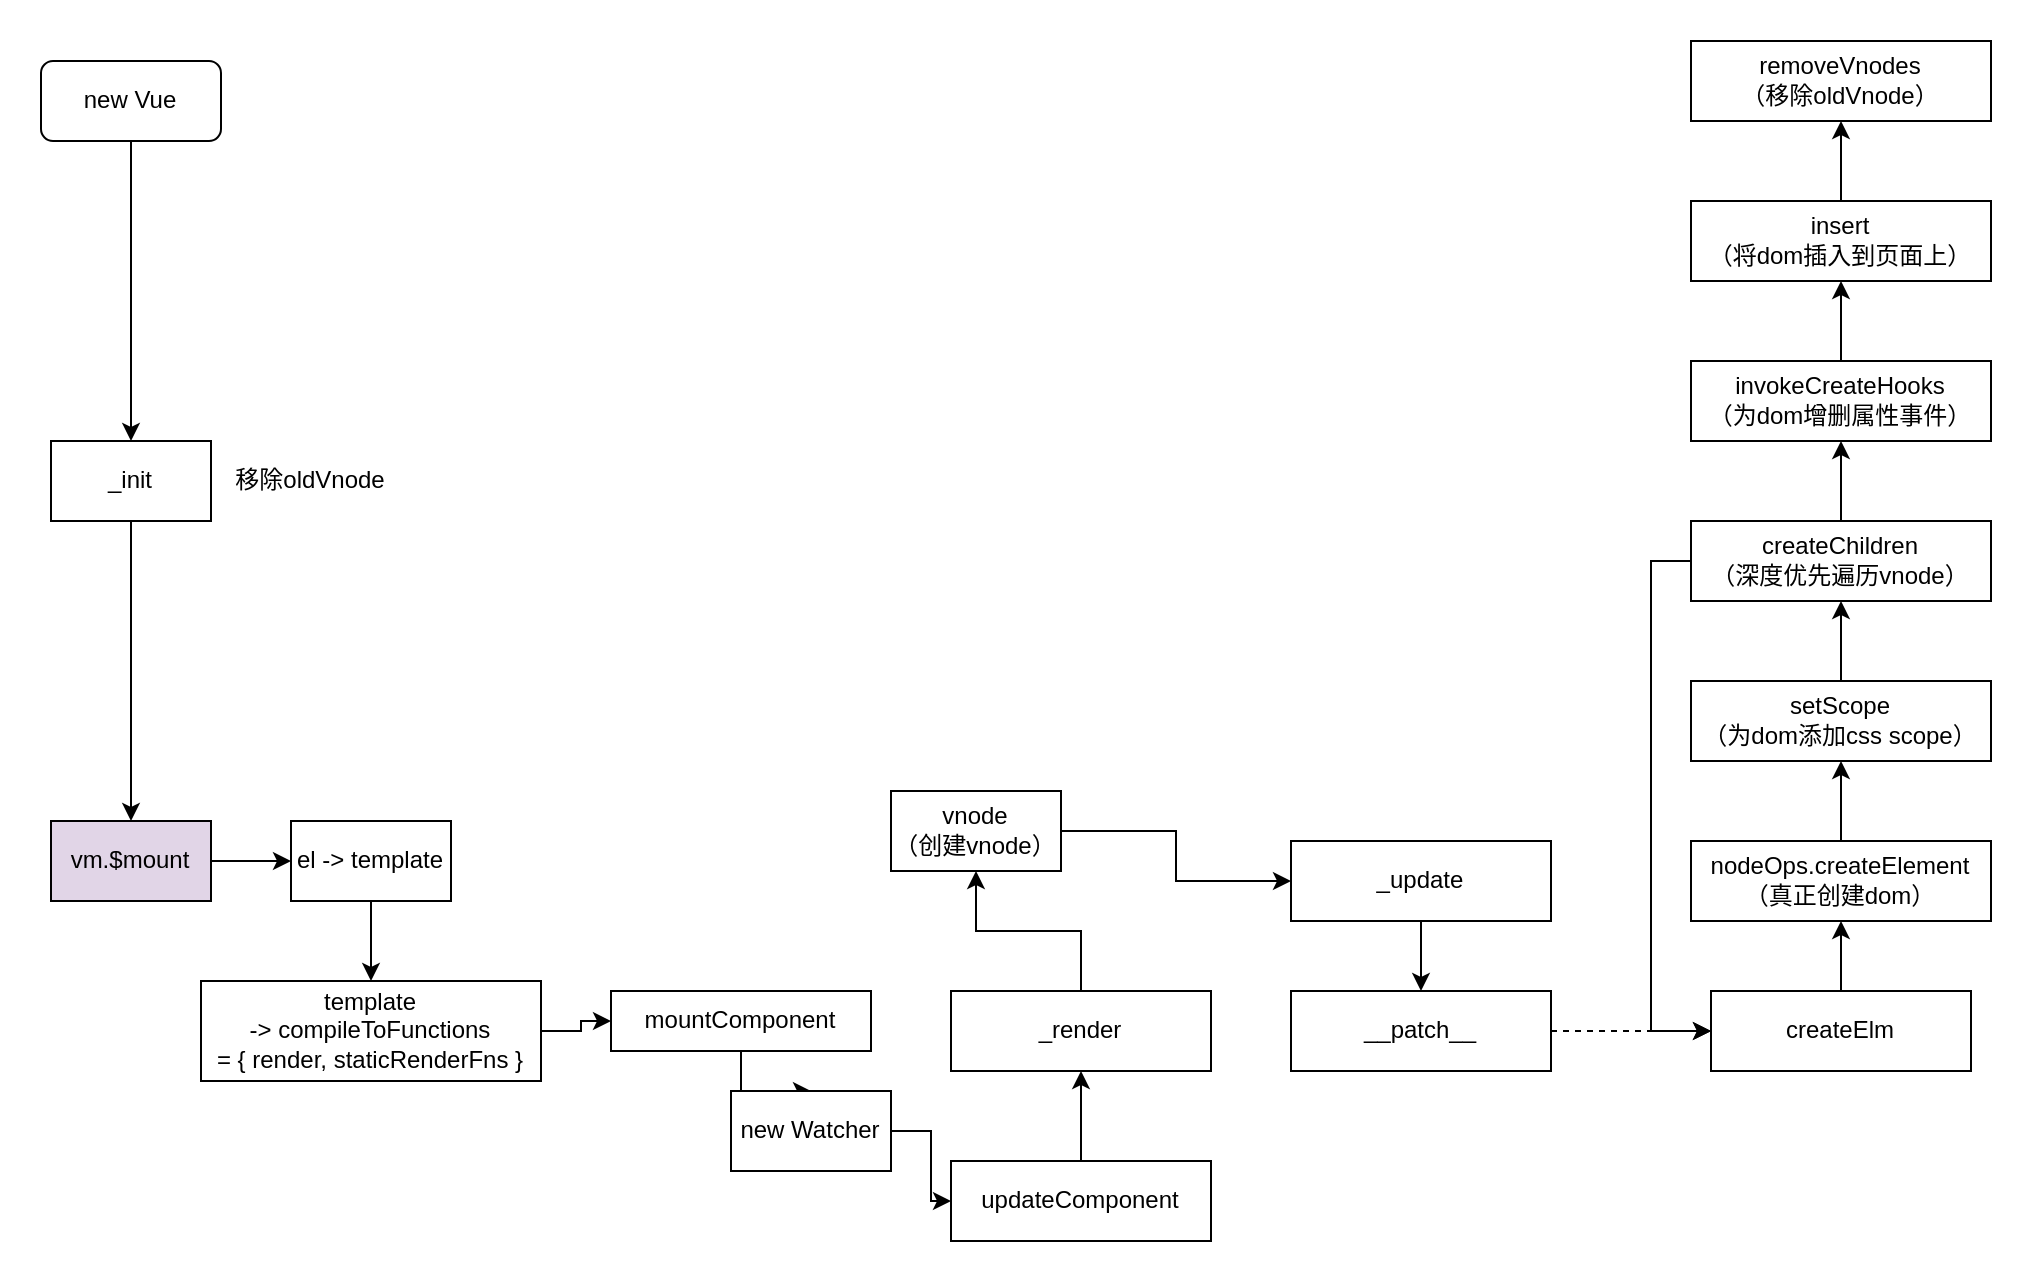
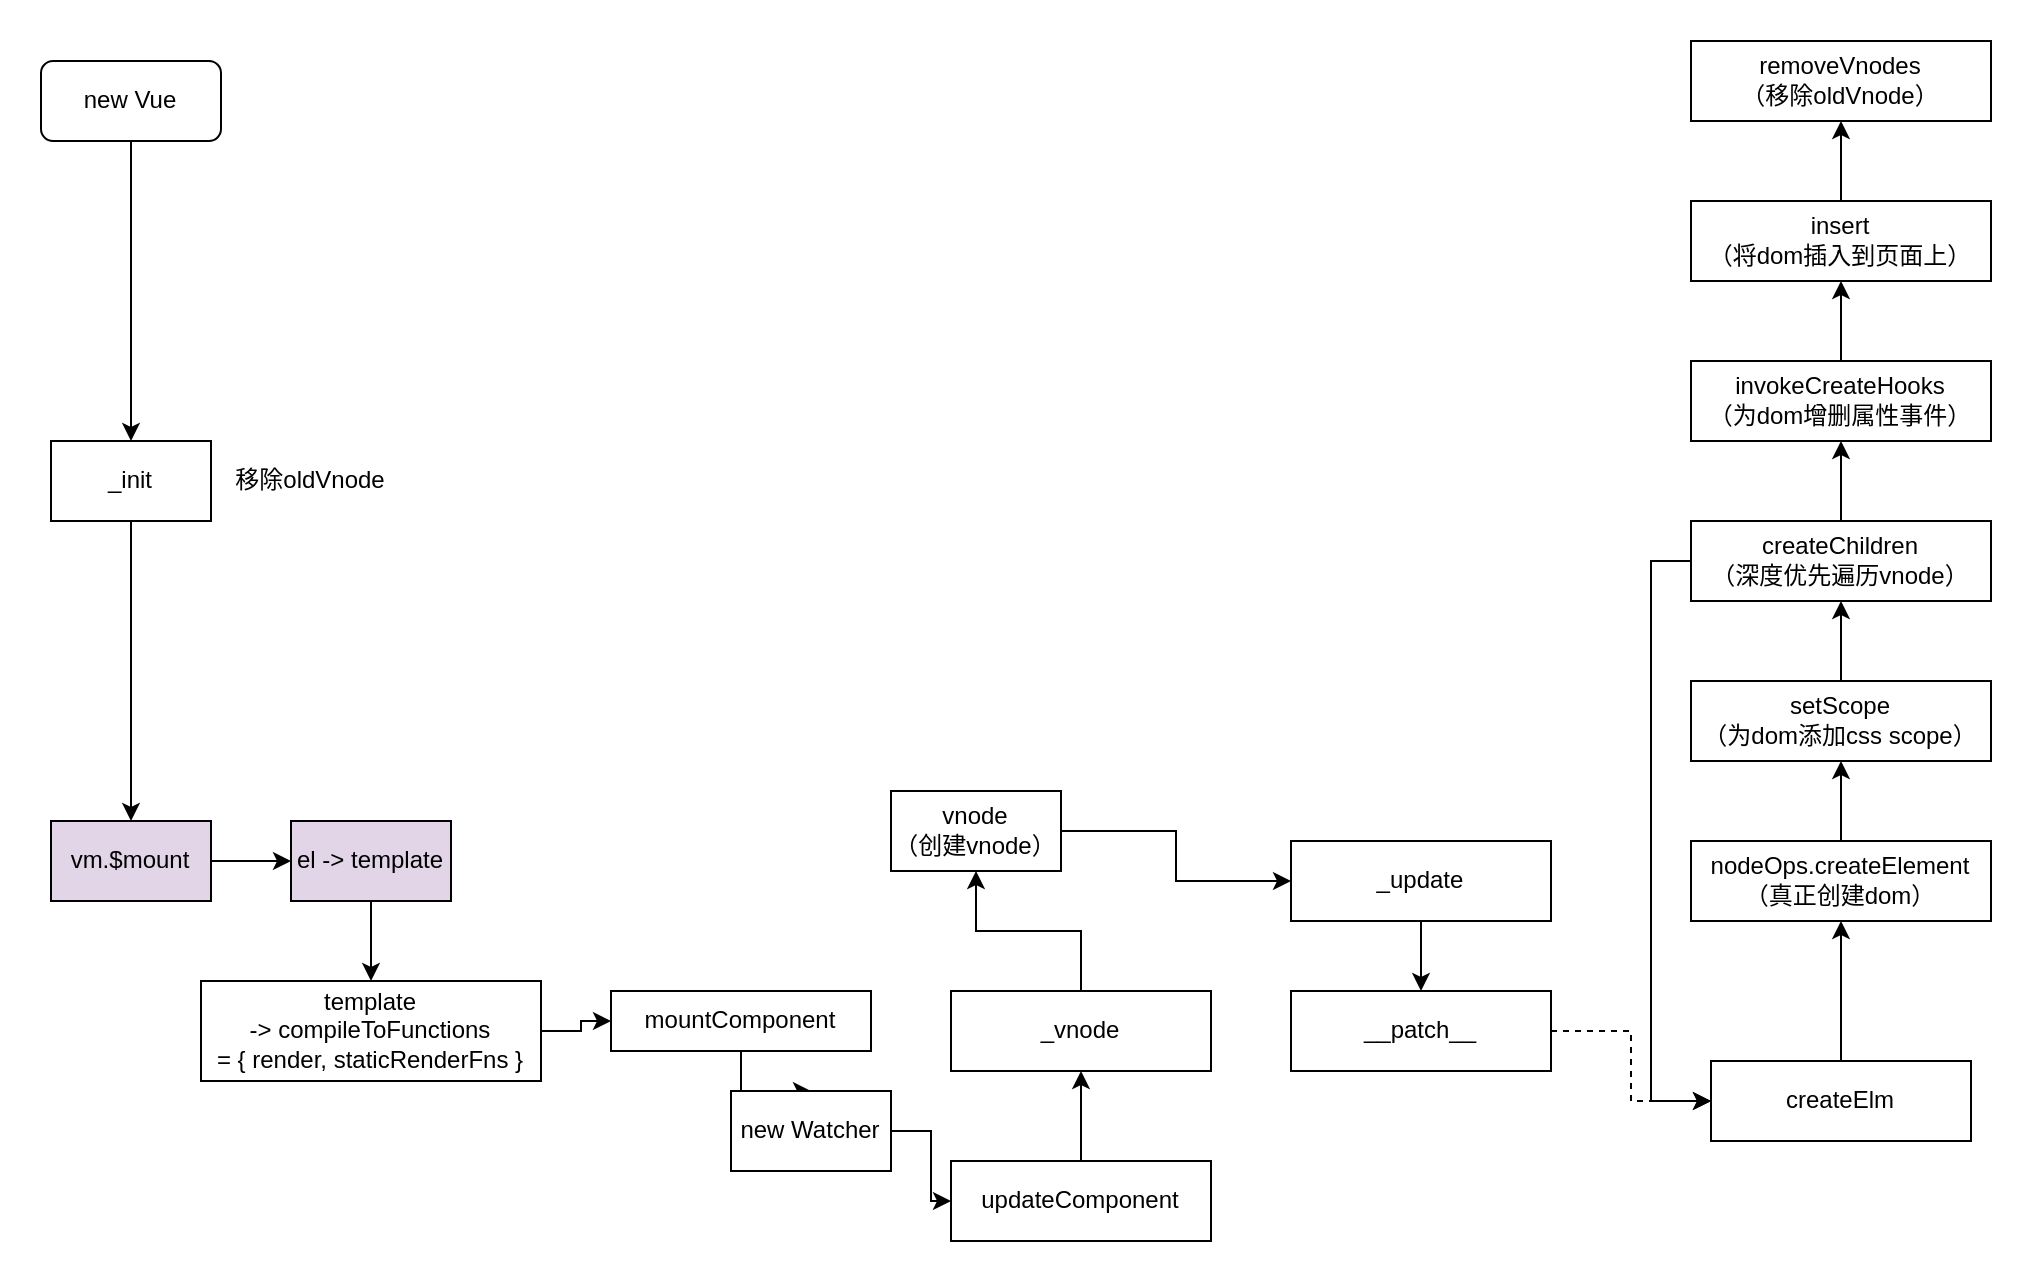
  <mxCell id="0" />
  <mxCell id="1" parent="0" />
  <mxCell id="2" style="edgeStyle=orthogonalEdgeStyle;rounded=0;orthogonalLoop=1;jettySize=auto;html=1;exitX=0.5;exitY=1;exitDx=0;exitDy=0;entryX=0.5;entryY=0;entryDx=0;entryDy=0;" parent="1" source="3" target="5" edge="1"><mxGeometry relative="1" as="geometry" /></mxCell>
  <mxCell id="3" value="new Vue" style="rounded=1;whiteSpace=wrap;html=1;" parent="1" vertex="1"><mxGeometry x="20" y="30" width="90" height="40" as="geometry" /></mxCell>
  <mxCell id="4" style="edgeStyle=orthogonalEdgeStyle;rounded=0;orthogonalLoop=1;jettySize=auto;html=1;exitX=0.5;exitY=1;exitDx=0;exitDy=0;entryX=0.5;entryY=0;entryDx=0;entryDy=0;fontSize=10;" parent="1" source="5" target="8" edge="1"><mxGeometry relative="1" as="geometry" /></mxCell>
  <mxCell id="5" value="_init" style="rounded=0;whiteSpace=wrap;html=1;" parent="1" vertex="1"><mxGeometry x="25" y="220" width="80" height="40" as="geometry" /></mxCell>
  <mxCell id="6" value="&lt;font style=&quot;font-size: 12px&quot;&gt;移除oldVnode&lt;/font&gt;" style="text;html=1;strokeColor=none;fillColor=none;align=center;verticalAlign=middle;whiteSpace=wrap;rounded=0;fontSize=10;" parent="1" vertex="1"><mxGeometry x="110" y="230" width="90" height="20" as="geometry" /></mxCell>
  <mxCell id="7" value="" style="edgeStyle=orthogonalEdgeStyle;rounded=0;orthogonalLoop=1;jettySize=auto;html=1;fontSize=10;" parent="1" source="8" target="10" edge="1"><mxGeometry relative="1" as="geometry" /></mxCell>
  <mxCell id="8" value="vm.$mount" style="rounded=0;whiteSpace=wrap;html=1;fillColor=#e1d5e7;" parent="1" vertex="1"><mxGeometry x="25" y="410" width="80" height="40" as="geometry" /></mxCell>
  <mxCell id="9" value="" style="edgeStyle=orthogonalEdgeStyle;rounded=0;orthogonalLoop=1;jettySize=auto;html=1;fontSize=10;" parent="1" source="10" target="12" edge="1"><mxGeometry relative="1" as="geometry" /></mxCell>
- <mxCell id="10" value="el -&amp;gt; template" style="rounded=0;whiteSpace=wrap;html=1;" parent="1" vertex="1"><mxGeometry x="145" y="410" width="80" height="40" as="geometry" /></mxCell>
+ <mxCell id="10" value="el -&amp;gt; template" style="rounded=0;whiteSpace=wrap;html=1;fillColor=#e1d5e7;" parent="1" vertex="1"><mxGeometry x="145" y="410" width="80" height="40" as="geometry" /></mxCell>
  <mxCell id="11" value="" style="edgeStyle=orthogonalEdgeStyle;rounded=0;orthogonalLoop=1;jettySize=auto;html=1;fontSize=10;" parent="1" source="12" target="14" edge="1"><mxGeometry relative="1" as="geometry" /></mxCell>
  <mxCell id="12" value="template&lt;br&gt;-&amp;gt; compileToFunctions&lt;br&gt;= { render,&amp;nbsp;staticRenderFns }" style="rounded=0;whiteSpace=wrap;html=1;" parent="1" vertex="1"><mxGeometry x="100" y="490" width="170" height="50" as="geometry" /></mxCell>
  <mxCell id="13" value="" style="edgeStyle=orthogonalEdgeStyle;rounded=0;orthogonalLoop=1;jettySize=auto;html=1;fontSize=10;" parent="1" source="14" target="16" edge="1"><mxGeometry relative="1" as="geometry" /></mxCell>
  <mxCell id="14" value="mountComponent" style="rounded=0;whiteSpace=wrap;html=1;" parent="1" vertex="1"><mxGeometry x="305" y="495" width="130" height="30" as="geometry" /></mxCell>
  <mxCell id="15" value="" style="edgeStyle=orthogonalEdgeStyle;rounded=0;orthogonalLoop=1;jettySize=auto;html=1;fontSize=10;" parent="1" source="16" target="18" edge="1"><mxGeometry relative="1" as="geometry" /></mxCell>
  <mxCell id="16" value="new Watcher" style="rounded=0;whiteSpace=wrap;html=1;" parent="1" vertex="1"><mxGeometry x="365" y="545" width="80" height="40" as="geometry" /></mxCell>
  <mxCell id="17" value="" style="edgeStyle=orthogonalEdgeStyle;rounded=0;orthogonalLoop=1;jettySize=auto;html=1;fontSize=10;" parent="1" source="18" target="20" edge="1"><mxGeometry relative="1" as="geometry"><Array as="points"><mxPoint x="540" y="560" /><mxPoint x="540" y="560" /></Array></mxGeometry></mxCell>
  <mxCell id="18" value="updateComponent" style="rounded=0;whiteSpace=wrap;html=1;" parent="1" vertex="1"><mxGeometry x="475" y="580" width="130" height="40" as="geometry" /></mxCell>
  <mxCell id="19" style="edgeStyle=orthogonalEdgeStyle;rounded=0;orthogonalLoop=1;jettySize=auto;html=1;exitX=0.5;exitY=0;exitDx=0;exitDy=0;entryX=0.5;entryY=1;entryDx=0;entryDy=0;fontSize=10;" parent="1" source="20" target="22" edge="1"><mxGeometry relative="1" as="geometry" /></mxCell>
- <mxCell id="20" value="_render" style="rounded=0;whiteSpace=wrap;html=1;" parent="1" vertex="1"><mxGeometry x="475" y="495" width="130" height="40" as="geometry" /></mxCell>
+ <mxCell id="20" value="_vnode" style="rounded=0;whiteSpace=wrap;html=1;" parent="1" vertex="1"><mxGeometry x="475" y="495" width="130" height="40" as="geometry" /></mxCell>
  <mxCell id="21" style="edgeStyle=orthogonalEdgeStyle;rounded=0;orthogonalLoop=1;jettySize=auto;html=1;exitX=1;exitY=0.5;exitDx=0;exitDy=0;entryX=0;entryY=0.5;entryDx=0;entryDy=0;fontSize=10;" parent="1" source="22" target="24" edge="1"><mxGeometry relative="1" as="geometry" /></mxCell>
  <mxCell id="22" value="vnode&lt;br&gt;（创建vnode）" style="rounded=0;whiteSpace=wrap;html=1;" parent="1" vertex="1"><mxGeometry x="445" y="395" width="85" height="40" as="geometry" /></mxCell>
  <mxCell id="23" style="edgeStyle=orthogonalEdgeStyle;rounded=0;orthogonalLoop=1;jettySize=auto;html=1;exitX=0.5;exitY=1;exitDx=0;exitDy=0;entryX=0.5;entryY=0;entryDx=0;entryDy=0;fontSize=10;" parent="1" source="24" target="26" edge="1"><mxGeometry relative="1" as="geometry" /></mxCell>
  <mxCell id="24" value="_update" style="rounded=0;whiteSpace=wrap;html=1;" parent="1" vertex="1"><mxGeometry x="645" y="420" width="130" height="40" as="geometry" /></mxCell>
  <mxCell id="25" value="" style="edgeStyle=orthogonalEdgeStyle;rounded=0;orthogonalLoop=1;jettySize=auto;html=1;fontSize=10;dashed=1;" parent="1" source="26" target="28" edge="1"><mxGeometry relative="1" as="geometry" /></mxCell>
  <mxCell id="26" value="__patch__" style="rounded=0;whiteSpace=wrap;html=1;" parent="1" vertex="1"><mxGeometry x="645" y="495" width="130" height="40" as="geometry" /></mxCell>
  <mxCell id="27" value="" style="edgeStyle=orthogonalEdgeStyle;rounded=0;orthogonalLoop=1;jettySize=auto;html=1;fontSize=10;" parent="1" source="28" target="30" edge="1"><mxGeometry relative="1" as="geometry" /></mxCell>
- <mxCell id="28" value="createElm" style="rounded=0;whiteSpace=wrap;html=1;" parent="1" vertex="1"><mxGeometry x="855" y="495" width="130" height="40" as="geometry" /></mxCell>
+ <mxCell id="28" value="createElm" style="rounded=0;whiteSpace=wrap;html=1;" parent="1" vertex="1"><mxGeometry x="855" y="530" width="130" height="40" as="geometry" /></mxCell>
  <mxCell id="29" style="edgeStyle=orthogonalEdgeStyle;rounded=0;orthogonalLoop=1;jettySize=auto;html=1;exitX=0.5;exitY=0;exitDx=0;exitDy=0;entryX=0.5;entryY=1;entryDx=0;entryDy=0;fontSize=10;" parent="1" source="30" target="32" edge="1"><mxGeometry relative="1" as="geometry" /></mxCell>
  <mxCell id="30" value="nodeOps.createElement&lt;br&gt;（真正创建dom）" style="rounded=0;whiteSpace=wrap;html=1;" parent="1" vertex="1"><mxGeometry x="845" y="420" width="150" height="40" as="geometry" /></mxCell>
  <mxCell id="31" style="edgeStyle=orthogonalEdgeStyle;rounded=0;orthogonalLoop=1;jettySize=auto;html=1;exitX=0.5;exitY=0;exitDx=0;exitDy=0;entryX=0.5;entryY=1;entryDx=0;entryDy=0;fontSize=10;" parent="1" source="32" target="35" edge="1"><mxGeometry relative="1" as="geometry" /></mxCell>
  <mxCell id="32" value="setScope&lt;br&gt;（为dom添加css scope）" style="rounded=0;whiteSpace=wrap;html=1;" parent="1" vertex="1"><mxGeometry x="845" y="340" width="150" height="40" as="geometry" /></mxCell>
  <mxCell id="33" style="edgeStyle=orthogonalEdgeStyle;rounded=0;orthogonalLoop=1;jettySize=auto;html=1;exitX=0;exitY=0.5;exitDx=0;exitDy=0;entryX=0;entryY=0.5;entryDx=0;entryDy=0;fontSize=10;" parent="1" source="35" target="28" edge="1"><mxGeometry relative="1" as="geometry" /></mxCell>
  <mxCell id="34" style="edgeStyle=orthogonalEdgeStyle;rounded=0;orthogonalLoop=1;jettySize=auto;html=1;exitX=0.5;exitY=0;exitDx=0;exitDy=0;entryX=0.5;entryY=1;entryDx=0;entryDy=0;fontSize=10;" parent="1" source="35" target="37" edge="1"><mxGeometry relative="1" as="geometry" /></mxCell>
  <mxCell id="35" value="createChildren&lt;br&gt;（深度优先遍历vnode）" style="rounded=0;whiteSpace=wrap;html=1;" parent="1" vertex="1"><mxGeometry x="845" y="260" width="150" height="40" as="geometry" /></mxCell>
  <mxCell id="36" style="edgeStyle=orthogonalEdgeStyle;rounded=0;orthogonalLoop=1;jettySize=auto;html=1;exitX=0.5;exitY=0;exitDx=0;exitDy=0;entryX=0.5;entryY=1;entryDx=0;entryDy=0;fontSize=10;" parent="1" source="37" target="39" edge="1"><mxGeometry relative="1" as="geometry" /></mxCell>
  <mxCell id="37" value="invokeCreateHooks&lt;br&gt;（为dom增删属性事件）" style="rounded=0;whiteSpace=wrap;html=1;" parent="1" vertex="1"><mxGeometry x="845" y="180" width="150" height="40" as="geometry" /></mxCell>
  <mxCell id="38" style="edgeStyle=orthogonalEdgeStyle;rounded=0;orthogonalLoop=1;jettySize=auto;html=1;exitX=0.5;exitY=0;exitDx=0;exitDy=0;entryX=0.5;entryY=1;entryDx=0;entryDy=0;fontSize=10;" parent="1" source="39" target="40" edge="1"><mxGeometry relative="1" as="geometry" /></mxCell>
  <mxCell id="39" value="insert&lt;br&gt;（将dom插入到页面上）" style="rounded=0;whiteSpace=wrap;html=1;" parent="1" vertex="1"><mxGeometry x="845" y="100" width="150" height="40" as="geometry" /></mxCell>
  <mxCell id="40" value="removeVnodes&lt;br&gt;（移除oldVnode）" style="rounded=0;whiteSpace=wrap;html=1;" parent="1" vertex="1"><mxGeometry x="845" width="150" height="40" as="geometry" y="20" /></mxCell>
